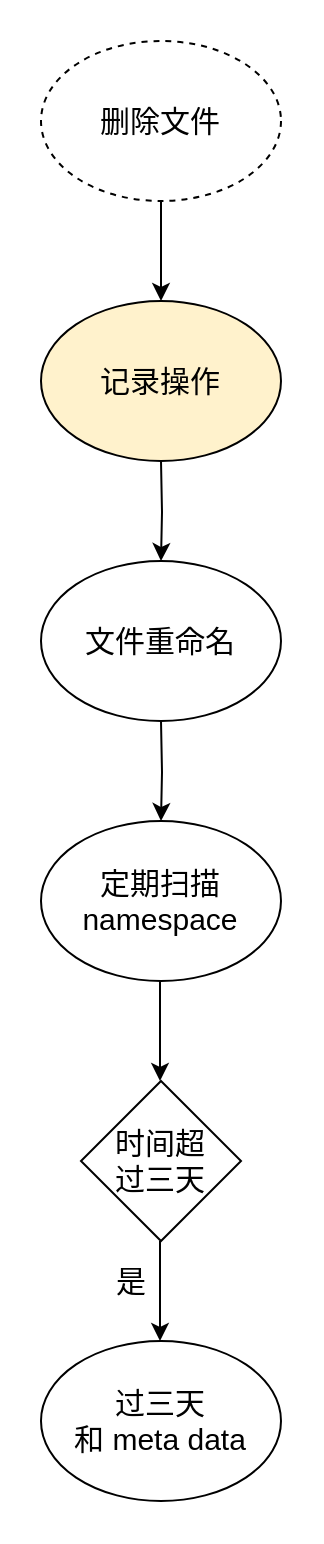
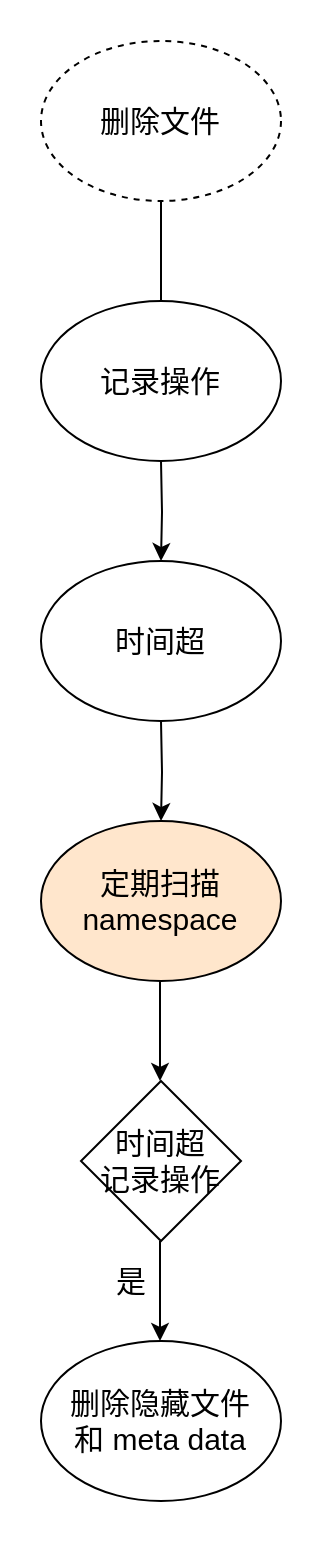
  <mxCell id="0" />
  <mxCell id="1" parent="0" />
- <mxCell id="2" value="" style="edgeStyle=orthogonalEdgeStyle;rounded=0;orthogonalLoop=1;jettySize=auto;html=1;" edge="1" parent="1" source="3" target="4"><mxGeometry relative="1" as="geometry" /></mxCell>
+ <mxCell id="2" value="" style="edgeStyle=orthogonalEdgeStyle;rounded=0;orthogonalLoop=1;jettySize=auto;html=1;endArrow=none;" edge="1" parent="1" source="3" target="4"><mxGeometry relative="1" as="geometry" /></mxCell>
  <mxCell id="3" value="&lt;font style=&quot;font-size: 15px&quot;&gt;删除文件&lt;/font&gt;" style="ellipse;whiteSpace=wrap;html=1;dashed=1;" vertex="1" parent="1"><mxGeometry x="20" y="20" width="120" height="80" as="geometry" /></mxCell>
- <mxCell id="4" value="&lt;font style=&quot;font-size: 15px&quot;&gt;记录操作&lt;/font&gt;" style="ellipse;whiteSpace=wrap;html=1;fillColor=#fff2cc;" vertex="1" parent="1"><mxGeometry x="20" y="150" width="120" height="80" as="geometry" /></mxCell>
+ <mxCell id="4" value="&lt;font style=&quot;font-size: 15px&quot;&gt;记录操作&lt;/font&gt;" style="ellipse;whiteSpace=wrap;html=1;" vertex="1" parent="1"><mxGeometry x="20" y="150" width="120" height="80" as="geometry" /></mxCell>
  <mxCell id="5" value="" style="edgeStyle=orthogonalEdgeStyle;rounded=0;orthogonalLoop=1;jettySize=auto;html=1;" edge="1" parent="1" target="6"><mxGeometry relative="1" as="geometry"><mxPoint x="80" y="230" as="sourcePoint" /></mxGeometry></mxCell>
- <mxCell id="6" value="&lt;font style=&quot;font-size: 15px&quot;&gt;文件重命名&lt;/font&gt;" style="ellipse;whiteSpace=wrap;html=1;" vertex="1" parent="1"><mxGeometry x="20" y="280" width="120" height="80" as="geometry" /></mxCell>
+ <mxCell id="6" value="&lt;font style=&quot;font-size: 15px&quot;&gt;时间超&lt;/font&gt;" style="ellipse;whiteSpace=wrap;html=1;" vertex="1" parent="1"><mxGeometry x="20" y="280" width="120" height="80" as="geometry" /></mxCell>
  <mxCell id="7" value="" style="edgeStyle=orthogonalEdgeStyle;rounded=0;orthogonalLoop=1;jettySize=auto;html=1;" edge="1" parent="1" target="8"><mxGeometry relative="1" as="geometry"><mxPoint x="80" y="360" as="sourcePoint" /></mxGeometry></mxCell>
- <mxCell id="8" value="&lt;span style=&quot;font-size: 15px&quot;&gt;定期扫描 namespace&lt;/span&gt;" style="ellipse;whiteSpace=wrap;html=1;" vertex="1" parent="1"><mxGeometry x="20" y="410" width="120" height="80" as="geometry" /></mxCell>
- <mxCell id="9" value="&lt;font style=&quot;font-size: 15px&quot;&gt;时间超&lt;br&gt;过三天&lt;/font&gt;" style="rhombus;whiteSpace=wrap;html=1;" vertex="1" parent="1"><mxGeometry x="40" y="540" width="80" height="80" as="geometry" /></mxCell>
+ <mxCell id="8" value="&lt;span style=&quot;font-size: 15px&quot;&gt;定期扫描 namespace&lt;/span&gt;" style="ellipse;whiteSpace=wrap;html=1;fillColor=#ffe6cc;" vertex="1" parent="1"><mxGeometry x="20" y="410" width="120" height="80" as="geometry" /></mxCell>
+ <mxCell id="9" value="&lt;font style=&quot;font-size: 15px&quot;&gt;时间超&lt;br&gt;记录操作&lt;/font&gt;" style="rhombus;whiteSpace=wrap;html=1;" vertex="1" parent="1"><mxGeometry x="40" y="540" width="80" height="80" as="geometry" /></mxCell>
  <mxCell id="10" value="" style="edgeStyle=orthogonalEdgeStyle;rounded=0;orthogonalLoop=1;jettySize=auto;html=1;" edge="1" parent="1"><mxGeometry relative="1" as="geometry"><mxPoint x="79.5" y="490" as="sourcePoint" /><mxPoint x="79.5" y="540" as="targetPoint" /></mxGeometry></mxCell>
  <mxCell id="11" value="" style="edgeStyle=orthogonalEdgeStyle;rounded=0;orthogonalLoop=1;jettySize=auto;html=1;" edge="1" parent="1"><mxGeometry relative="1" as="geometry"><mxPoint x="79.5" y="620" as="sourcePoint" /><mxPoint x="79.5" y="670" as="targetPoint" /></mxGeometry></mxCell>
  <mxCell id="12" value="&lt;font style=&quot;font-size: 15px&quot;&gt;是&lt;/font&gt;" style="text;html=1;align=center;verticalAlign=middle;resizable=0;points=[];autosize=1;" vertex="1" parent="1"><mxGeometry x="50" y="630" width="30" height="20" as="geometry" /></mxCell>
- <mxCell id="13" value="&lt;span style=&quot;font-size: 15px&quot;&gt;过三天&lt;br&gt;和 meta data&lt;/span&gt;" style="ellipse;whiteSpace=wrap;html=1;" vertex="1" parent="1"><mxGeometry x="20" y="670" width="120" height="80" as="geometry" /></mxCell>
+ <mxCell id="13" value="&lt;span style=&quot;font-size: 15px&quot;&gt;删除隐藏文件&lt;br&gt;和 meta data&lt;/span&gt;" style="ellipse;whiteSpace=wrap;html=1;" vertex="1" parent="1"><mxGeometry x="20" y="670" width="120" height="80" as="geometry" /></mxCell>
